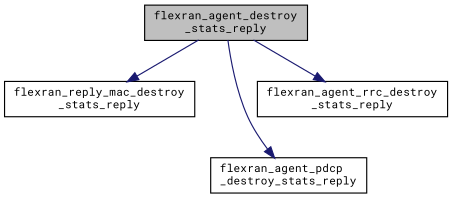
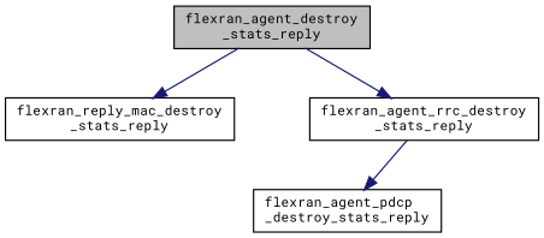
  digraph {
    fontname="Roboto Mono"
    rankdir=TB
    node [color=black fillcolor=white fontname="Roboto Mono" fontsize=10 shape=record style=filled]
    edge [color=midnightblue fontname="Roboto Mono" fontsize=10 labelfontname=Helvetica labelfontsize=10 style=solid]
    n1 [fillcolor=grey75 fontcolor=black height=0.2 label="flexran_agent_destroy\l_stats_reply" width=0.4]
    n2 [height=0.2 label="flexran_reply_mac_destroy\l_stats_reply" width=0.4]
    n3 [height=0.2 label="flexran_agent_pdcp\l_destroy_stats_reply" width=0.4]
    n4 [height=0.2 label="flexran_agent_rrc_destroy\l_stats_reply" width=0.4]
    n1 -> n2
-   n1 -> n3
+   n4 -> n3
    n1 -> n4
  }
